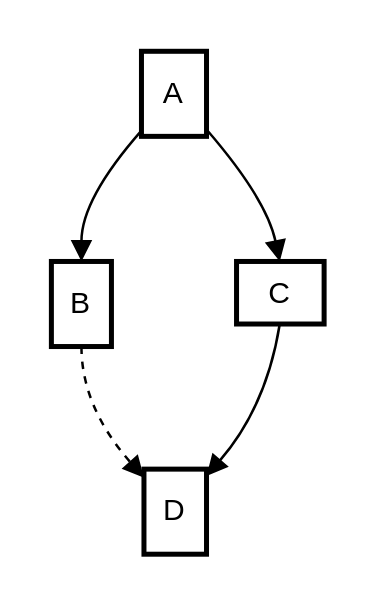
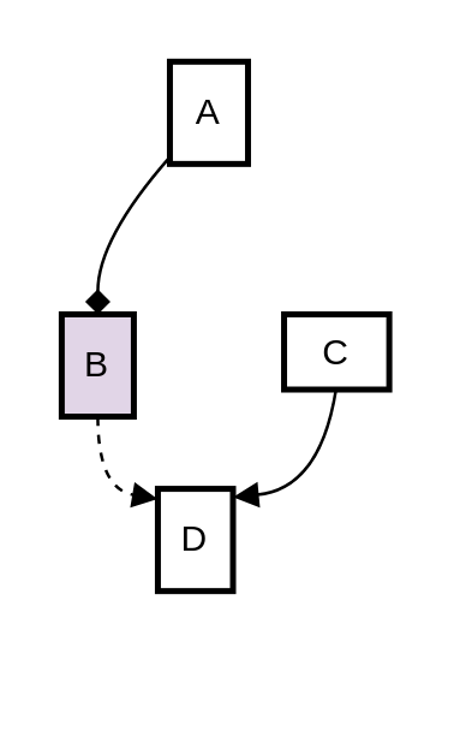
  <mxCell id="0" />
  <mxCell id="1" parent="0" />
  <mxCell id="2" value="A" style="whiteSpace=wrap;strokeWidth=2;" parent="1" vertex="1"><mxGeometry x="56" y="20" width="26" height="34" as="geometry" /></mxCell>
- <mxCell id="3" value="B" style="whiteSpace=wrap;strokeWidth=2;" parent="1" vertex="1"><mxGeometry x="20" y="104" width="24" height="34" as="geometry" /></mxCell>
+ <mxCell id="3" value="B" style="whiteSpace=wrap;strokeWidth=2;fillColor=#e1d5e7;" parent="1" vertex="1"><mxGeometry x="20" y="104" width="24" height="34" as="geometry" /></mxCell>
  <mxCell id="4" value="C" style="whiteSpace=wrap;strokeWidth=2;" parent="1" vertex="1"><mxGeometry x="94" y="104" width="35" height="25" as="geometry" /></mxCell>
- <mxCell id="5" value="D" style="whiteSpace=wrap;strokeWidth=2;" parent="1" vertex="1"><mxGeometry x="57" y="187" width="25" height="34" as="geometry" /></mxCell>
- <mxCell id="6" value="" style="curved=1;startArrow=none;endArrow=block;exitX=0.014;exitY=0.92;entryX=0.501;entryY=-0.01;rounded=0;" parent="1" source="2" target="3" edge="1"><mxGeometry relative="1" as="geometry"><Array as="points"><mxPoint x="32" y="79" /></Array></mxGeometry></mxCell>
- <mxCell id="7" value="" style="curved=1;startArrow=none;endArrow=block;exitX=1.001;exitY=0.92;entryX=0.494;entryY=-0.01;rounded=0;" parent="1" source="2" target="4" edge="1"><mxGeometry relative="1" as="geometry"><Array as="points"><mxPoint x="106" y="79" /></Array></mxGeometry></mxCell>
+ <mxCell id="5" value="D" style="whiteSpace=wrap;strokeWidth=2;" parent="1" vertex="1"><mxGeometry x="52" y="162" width="25" height="34" as="geometry" /></mxCell>
+ <mxCell id="6" value="" style="curved=1;startArrow=none;endArrow=diamond;exitX=0.014;exitY=0.92;entryX=0.501;entryY=-0.01;rounded=0;" parent="1" source="2" target="3" edge="1"><mxGeometry relative="1" as="geometry"><Array as="points"><mxPoint x="32" y="79" /></Array></mxGeometry></mxCell>
  <mxCell id="8" value="" style="curved=1;startArrow=none;endArrow=block;exitX=0.501;exitY=0.98;entryX=-0.012;entryY=0.091;rounded=0;dashed=1;" parent="1" source="3" target="5" edge="1"><mxGeometry relative="1" as="geometry"><Array as="points"><mxPoint x="32" y="162" /></Array></mxGeometry></mxCell>
  <mxCell id="9" value="" style="curved=1;startArrow=none;endArrow=block;exitX=0.494;exitY=0.98;entryX=0.988;entryY=0.091;rounded=0;" parent="1" source="4" target="5" edge="1"><mxGeometry relative="1" as="geometry"><Array as="points"><mxPoint x="106" y="162" /></Array></mxGeometry></mxCell>
